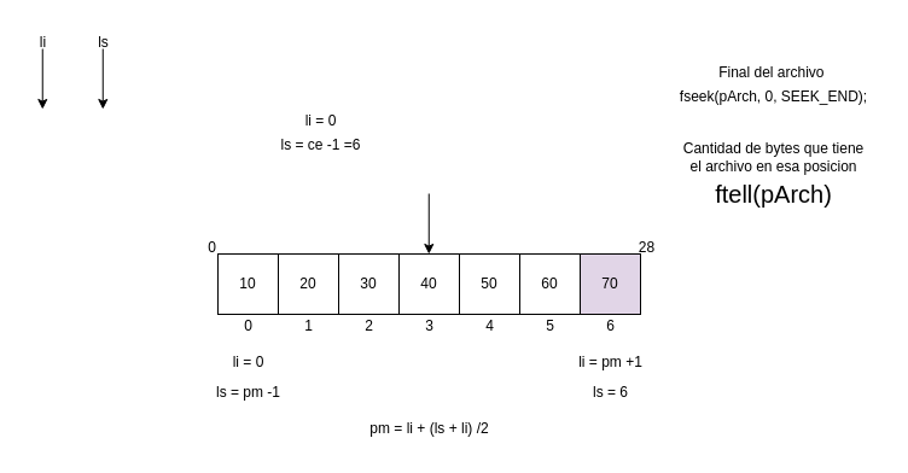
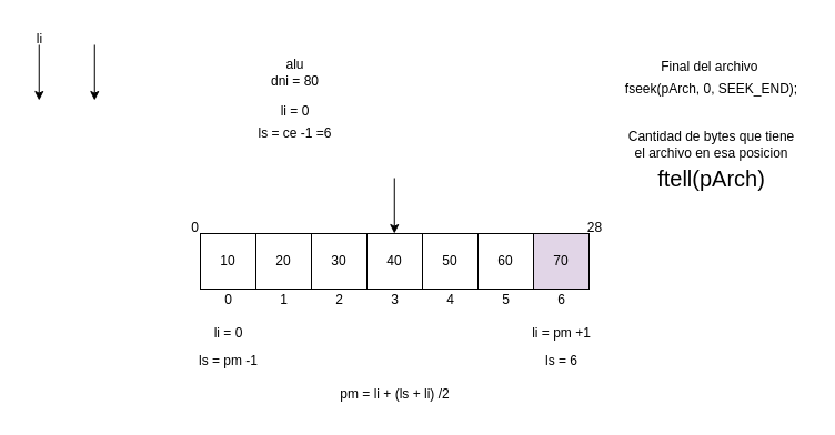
  <mxCell id="0" />
  <mxCell id="1" parent="0" />
  <mxCell id="2" value="10" style="rounded=0;whiteSpace=wrap;html=1;" parent="1" vertex="1"><mxGeometry x="180" y="210" width="50" height="50" as="geometry" /></mxCell>
  <mxCell id="3" value="20" style="rounded=0;whiteSpace=wrap;html=1;" parent="1" vertex="1"><mxGeometry x="230" y="210" width="50" height="50" as="geometry" /></mxCell>
  <mxCell id="4" value="30" style="rounded=0;whiteSpace=wrap;html=1;" parent="1" vertex="1"><mxGeometry x="280" y="210" width="50" height="50" as="geometry" /></mxCell>
  <mxCell id="5" value="40" style="rounded=0;whiteSpace=wrap;html=1;" parent="1" vertex="1"><mxGeometry x="330" y="210" width="50" height="50" as="geometry" /></mxCell>
  <mxCell id="6" value="50" style="rounded=0;whiteSpace=wrap;html=1;" parent="1" vertex="1"><mxGeometry x="380" y="210" width="50" height="50" as="geometry" /></mxCell>
  <mxCell id="7" value="60" style="rounded=0;whiteSpace=wrap;html=1;" parent="1" vertex="1"><mxGeometry x="430" y="210" width="50" height="50" as="geometry" /></mxCell>
  <mxCell id="8" value="70" style="rounded=0;whiteSpace=wrap;html=1;fillColor=#e1d5e7;" parent="1" vertex="1"><mxGeometry x="480" y="210" width="50" height="50" as="geometry" /></mxCell>
+ <mxCell id="9" value="alu &lt;br&gt;dni = 80" style="text;html=1;align=center;verticalAlign=middle;resizable=0;points=[];autosize=1;strokeColor=none;fillColor=none;" parent="1" vertex="1"><mxGeometry x="230" y="45" width="70" height="40" as="geometry" /></mxCell>
  <mxCell id="10" value="li = 0" style="text;html=1;align=center;verticalAlign=middle;resizable=0;points=[];autosize=1;strokeColor=none;fillColor=none;" parent="1" vertex="1"><mxGeometry x="240" y="85" width="50" height="30" as="geometry" /></mxCell>
  <mxCell id="11" value="ls = ce -1 =6" style="text;html=1;align=center;verticalAlign=middle;resizable=0;points=[];autosize=1;strokeColor=none;fillColor=none;" parent="1" vertex="1"><mxGeometry x="220" y="105" width="90" height="30" as="geometry" /></mxCell>
  <mxCell id="12" value="li = 0&lt;br&gt;" style="text;html=1;align=center;verticalAlign=middle;resizable=0;points=[];autosize=1;strokeColor=none;fillColor=none;" parent="1" vertex="1"><mxGeometry x="180" y="285" width="50" height="30" as="geometry" /></mxCell>
  <mxCell id="13" value="ls = pm -1" style="text;html=1;align=center;verticalAlign=middle;resizable=0;points=[];autosize=1;strokeColor=none;fillColor=none;" parent="1" vertex="1"><mxGeometry x="165" y="310" width="80" height="30" as="geometry" /></mxCell>
  <mxCell id="14" value="li = pm +1" style="text;html=1;align=center;verticalAlign=middle;resizable=0;points=[];autosize=1;strokeColor=none;fillColor=none;" parent="1" vertex="1"><mxGeometry x="465" y="285" width="80" height="30" as="geometry" /></mxCell>
  <mxCell id="15" value="ls = 6" style="text;html=1;align=center;verticalAlign=middle;resizable=0;points=[];autosize=1;strokeColor=none;fillColor=none;" parent="1" vertex="1"><mxGeometry x="480" y="310" width="50" height="30" as="geometry" /></mxCell>
  <mxCell id="16" value="0" style="text;html=1;align=center;verticalAlign=middle;resizable=0;points=[];autosize=1;strokeColor=none;fillColor=none;" parent="1" vertex="1"><mxGeometry x="190" y="255" width="30" height="30" as="geometry" /></mxCell>
  <mxCell id="17" value="1" style="text;html=1;align=center;verticalAlign=middle;resizable=0;points=[];autosize=1;strokeColor=none;fillColor=none;" parent="1" vertex="1"><mxGeometry x="240" y="255" width="30" height="30" as="geometry" /></mxCell>
  <mxCell id="18" value="2" style="text;html=1;align=center;verticalAlign=middle;resizable=0;points=[];autosize=1;strokeColor=none;fillColor=none;" parent="1" vertex="1"><mxGeometry x="290" y="255" width="30" height="30" as="geometry" /></mxCell>
  <mxCell id="19" value="3" style="text;html=1;align=center;verticalAlign=middle;resizable=0;points=[];autosize=1;strokeColor=none;fillColor=none;" parent="1" vertex="1"><mxGeometry x="340" y="255" width="30" height="30" as="geometry" /></mxCell>
  <mxCell id="20" value="4" style="text;html=1;align=center;verticalAlign=middle;resizable=0;points=[];autosize=1;strokeColor=none;fillColor=none;" parent="1" vertex="1"><mxGeometry x="390" y="255" width="30" height="30" as="geometry" /></mxCell>
  <mxCell id="21" value="5" style="text;html=1;align=center;verticalAlign=middle;resizable=0;points=[];autosize=1;strokeColor=none;fillColor=none;" parent="1" vertex="1"><mxGeometry x="440" y="255" width="30" height="30" as="geometry" /></mxCell>
  <mxCell id="22" value="6" style="text;html=1;align=center;verticalAlign=middle;resizable=0;points=[];autosize=1;strokeColor=none;fillColor=none;" parent="1" vertex="1"><mxGeometry x="490" y="255" width="30" height="30" as="geometry" /></mxCell>
  <mxCell id="23" value="pm = li + (ls + li) /2" style="text;html=1;align=center;verticalAlign=middle;resizable=0;points=[];autosize=1;strokeColor=none;fillColor=none;" parent="1" vertex="1"><mxGeometry x="295" y="340" width="120" height="30" as="geometry" /></mxCell>
  <mxCell id="24" value="0" style="text;html=1;align=center;verticalAlign=middle;resizable=0;points=[];autosize=1;strokeColor=none;fillColor=none;" vertex="1" parent="1"><mxGeometry x="160" y="190" width="30" height="30" as="geometry" /></mxCell>
  <mxCell id="25" value="28" style="text;html=1;align=center;verticalAlign=middle;resizable=0;points=[];autosize=1;strokeColor=none;fillColor=none;" vertex="1" parent="1"><mxGeometry x="515" y="190" width="40" height="30" as="geometry" /></mxCell>
  <mxCell id="26" value="" style="group" vertex="1" connectable="0" parent="1"><mxGeometry x="550" y="45" width="180" height="50" as="geometry" /></mxCell>
  <mxCell id="27" value="fseek(pArch, 0, SEEK_END);" style="text;html=1;align=center;verticalAlign=middle;resizable=0;points=[];autosize=1;strokeColor=none;fillColor=none;" vertex="1" parent="26"><mxGeometry y="20" width="180" height="30" as="geometry" /></mxCell>
  <mxCell id="28" value="Final del archivo&amp;nbsp;" style="text;html=1;align=center;verticalAlign=middle;resizable=0;points=[];autosize=1;strokeColor=none;fillColor=none;" vertex="1" parent="26"><mxGeometry x="35" width="110" height="30" as="geometry" /></mxCell>
  <mxCell id="29" value="" style="group" vertex="1" connectable="0" parent="1"><mxGeometry x="555" y="110" width="170" height="70" as="geometry" /></mxCell>
  <mxCell id="30" value="ftell(pArch)" style="text;html=1;align=center;verticalAlign=middle;resizable=0;points=[];autosize=1;strokeColor=none;fillColor=none;fontSize=20;" vertex="1" parent="29"><mxGeometry x="25" y="30" width="120" height="40" as="geometry" /></mxCell>
  <mxCell id="31" value="Cantidad de bytes que tiene &lt;br style=&quot;font-size: 12px;&quot;&gt;el archivo en esa posicion" style="text;html=1;align=center;verticalAlign=middle;resizable=0;points=[];autosize=1;strokeColor=none;fillColor=none;fontSize=12;" vertex="1" parent="29"><mxGeometry width="170" height="40" as="geometry" /></mxCell>
  <mxCell id="32" value="" style="group" vertex="1" connectable="0" parent="1"><mxGeometry x="20" y="20" width="30" height="70" as="geometry" /></mxCell>
  <mxCell id="33" value="" style="endArrow=classic;html=1;rounded=0;" edge="1" parent="32"><mxGeometry width="50" height="50" relative="1" as="geometry"><mxPoint x="14.76" y="20" as="sourcePoint" /><mxPoint x="14.76" y="70" as="targetPoint" /></mxGeometry></mxCell>
  <mxCell id="34" value="li" style="text;html=1;align=center;verticalAlign=middle;resizable=0;points=[];autosize=1;strokeColor=none;fillColor=none;fontSize=12;" vertex="1" parent="32"><mxGeometry width="30" height="30" as="geometry" /></mxCell>
  <mxCell id="35" value="" style="group" vertex="1" connectable="0" parent="1"><mxGeometry x="70" y="20" width="30" height="70" as="geometry" /></mxCell>
  <mxCell id="36" value="" style="endArrow=classic;html=1;rounded=0;" parent="35" edge="1"><mxGeometry width="50" height="50" relative="1" as="geometry"><mxPoint x="14.76" y="20" as="sourcePoint" /><mxPoint x="14.76" y="70" as="targetPoint" /></mxGeometry></mxCell>
- <mxCell id="37" value="ls" style="text;html=1;align=center;verticalAlign=middle;resizable=0;points=[];autosize=1;strokeColor=none;fillColor=none;fontSize=12;" vertex="1" parent="35"><mxGeometry width="30" height="30" as="geometry" /></mxCell>
  <mxCell id="38" value="" style="group" vertex="1" connectable="0" parent="1"><mxGeometry x="335" y="140" width="40" height="70" as="geometry" /></mxCell>
  <mxCell id="39" value="" style="endArrow=classic;html=1;rounded=0;" edge="1" parent="38"><mxGeometry width="50" height="50" relative="1" as="geometry"><mxPoint x="19.76" y="20" as="sourcePoint" /><mxPoint x="19.76" y="70" as="targetPoint" /></mxGeometry></mxCell>
